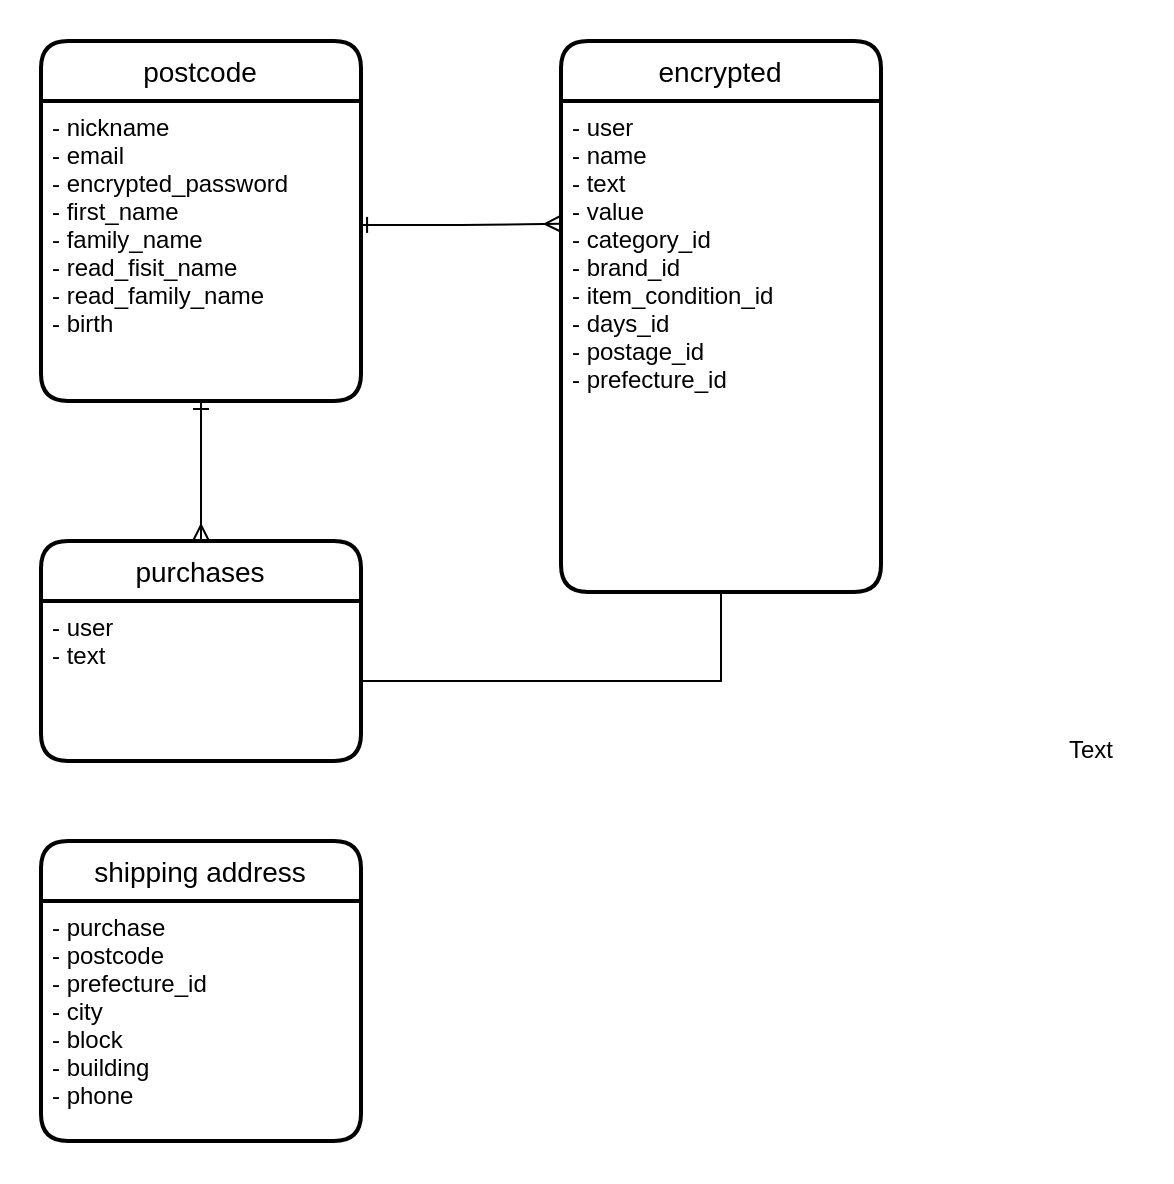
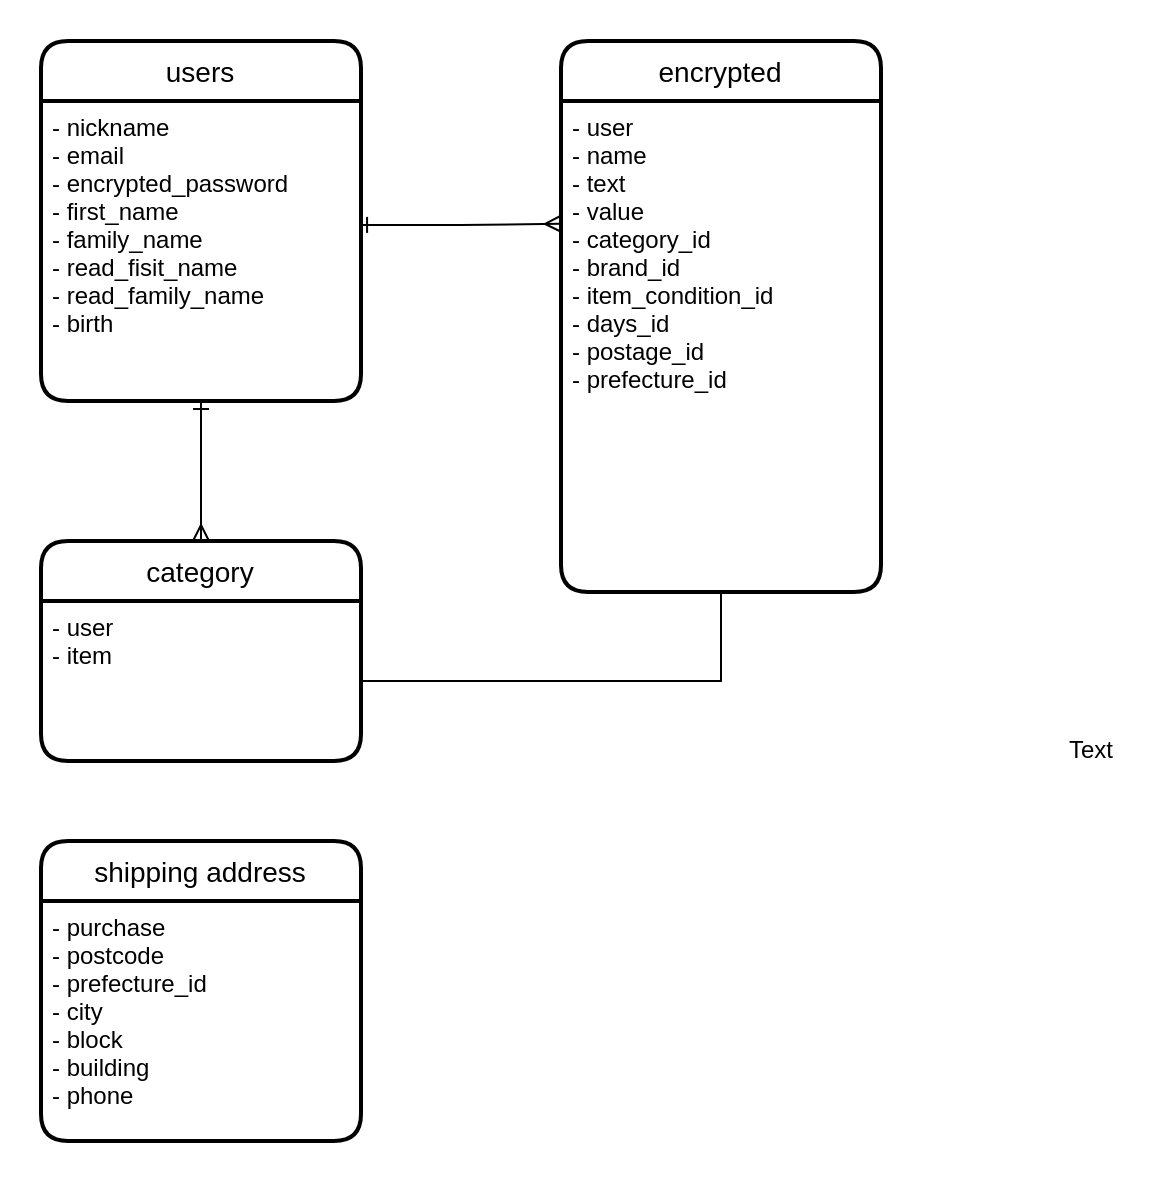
  <mxCell id="0" />
  <mxCell id="1" parent="0" />
  <mxCell id="2" value="encrypted" style="swimlane;childLayout=stackLayout;horizontal=1;startSize=30;horizontalStack=0;rounded=1;fontSize=14;fontStyle=0;strokeWidth=2;resizeParent=0;resizeLast=1;shadow=0;dashed=0;align=center;fillColor=none;" parent="1" vertex="1"><mxGeometry x="280" y="20" width="160" height="275.5" as="geometry" /></mxCell>
  <mxCell id="3" style="edgeStyle=orthogonalEdgeStyle;rounded=0;orthogonalLoop=1;jettySize=auto;html=1;exitX=0.5;exitY=1;exitDx=0;exitDy=0;" parent="2" source="4" target="4" edge="1"><mxGeometry relative="1" as="geometry" /></mxCell>
  <mxCell id="4" value="- user&#10;- name&#10;- text&#10;- value&#10;- category_id&#10;- brand_id&#10;- item_condition_id&#10;- days_id&#10;- postage_id&#10;- prefecture_id" style="align=left;strokeColor=none;fillColor=none;spacingLeft=4;fontSize=12;verticalAlign=top;resizable=0;rotatable=0;part=1;" parent="2" vertex="1"><mxGeometry y="30" width="160" height="245.5" as="geometry" /></mxCell>
- <mxCell id="5" value="postcode" style="swimlane;childLayout=stackLayout;horizontal=1;startSize=30;horizontalStack=0;rounded=1;fontSize=14;fontStyle=0;strokeWidth=2;resizeParent=0;resizeLast=1;shadow=0;dashed=0;align=center;fillColor=none;" parent="1" vertex="1"><mxGeometry x="20" y="20" width="160" height="180" as="geometry" /></mxCell>
+ <mxCell id="5" value="users" style="swimlane;childLayout=stackLayout;horizontal=1;startSize=30;horizontalStack=0;rounded=1;fontSize=14;fontStyle=0;strokeWidth=2;resizeParent=0;resizeLast=1;shadow=0;dashed=0;align=center;fillColor=none;" parent="1" vertex="1"><mxGeometry x="20" y="20" width="160" height="180" as="geometry" /></mxCell>
  <mxCell id="6" value="- nickname&#10;- email&#10;- encrypted_password&#10;- first_name&#10;- family_name&#10;- read_fisit_name&#10;- read_family_name&#10;- birth" style="align=left;strokeColor=none;fillColor=none;spacingLeft=4;fontSize=12;verticalAlign=top;resizable=0;rotatable=0;part=1;" parent="5" vertex="1"><mxGeometry y="30" width="160" height="150" as="geometry" /></mxCell>
  <mxCell id="7" value="shipping address" style="swimlane;childLayout=stackLayout;horizontal=1;startSize=30;horizontalStack=0;rounded=1;fontSize=14;fontStyle=0;strokeWidth=2;resizeParent=0;resizeLast=1;shadow=0;dashed=0;align=center;fillColor=none;" parent="1" vertex="1"><mxGeometry x="20" y="420" width="160" height="150" as="geometry" /></mxCell>
  <mxCell id="8" value="- purchase&#10;- postcode&#10;- prefecture_id&#10;- city&#10;- block&#10;- building&#10;- phone&#10;&#10;" style="align=left;strokeColor=none;fillColor=none;spacingLeft=4;fontSize=12;verticalAlign=top;resizable=0;rotatable=0;part=1;" parent="7" vertex="1"><mxGeometry y="30" width="160" height="120" as="geometry" /></mxCell>
  <mxCell id="9" style="edgeStyle=orthogonalEdgeStyle;rounded=0;orthogonalLoop=1;jettySize=auto;html=1;exitX=0.5;exitY=1;exitDx=0;exitDy=0;" parent="7" source="8" target="8" edge="1"><mxGeometry relative="1" as="geometry" /></mxCell>
- <mxCell id="10" value="purchases" style="swimlane;childLayout=stackLayout;horizontal=1;startSize=30;horizontalStack=0;rounded=1;fontSize=14;fontStyle=0;strokeWidth=2;resizeParent=0;resizeLast=1;shadow=0;dashed=0;align=center;" parent="1" vertex="1"><mxGeometry x="20" y="270" width="160" height="110" as="geometry" /></mxCell>
- <mxCell id="11" value="- user&#10;- text" style="align=left;strokeColor=none;fillColor=none;spacingLeft=4;fontSize=12;verticalAlign=top;resizable=0;rotatable=0;part=1;" parent="10" vertex="1"><mxGeometry y="30" width="160" height="80" as="geometry" /></mxCell>
+ <mxCell id="10" value="category" style="swimlane;childLayout=stackLayout;horizontal=1;startSize=30;horizontalStack=0;rounded=1;fontSize=14;fontStyle=0;strokeWidth=2;resizeParent=0;resizeLast=1;shadow=0;dashed=0;align=center;" parent="1" vertex="1"><mxGeometry x="20" y="270" width="160" height="110" as="geometry" /></mxCell>
+ <mxCell id="11" value="- user&#10;- item" style="align=left;strokeColor=none;fillColor=none;spacingLeft=4;fontSize=12;verticalAlign=top;resizable=0;rotatable=0;part=1;" parent="10" vertex="1"><mxGeometry y="30" width="160" height="80" as="geometry" /></mxCell>
  <mxCell id="12" style="edgeStyle=orthogonalEdgeStyle;rounded=0;orthogonalLoop=1;jettySize=auto;html=1;exitX=0.5;exitY=1;exitDx=0;exitDy=0;entryX=1;entryY=0.5;entryDx=0;entryDy=0;startArrow=none;startFill=0;endArrow=none;endFill=0;" parent="1" source="4" target="11" edge="1"><mxGeometry relative="1" as="geometry"><Array as="points"><mxPoint x="360" y="340" /></Array></mxGeometry></mxCell>
  <mxCell id="13" style="edgeStyle=orthogonalEdgeStyle;rounded=0;orthogonalLoop=1;jettySize=auto;html=1;exitX=0.994;exitY=0.413;exitDx=0;exitDy=0;entryX=0;entryY=0.25;entryDx=0;entryDy=0;exitPerimeter=0;endArrow=ERmany;endFill=0;startArrow=ERone;startFill=0;" parent="1" source="6" target="4" edge="1"><mxGeometry relative="1" as="geometry" /></mxCell>
  <mxCell id="14" style="edgeStyle=orthogonalEdgeStyle;rounded=0;orthogonalLoop=1;jettySize=auto;html=1;exitX=0.5;exitY=1;exitDx=0;exitDy=0;entryX=0.5;entryY=0;entryDx=0;entryDy=0;endArrow=ERmany;endFill=0;startArrow=ERone;startFill=0;" parent="1" source="6" target="10" edge="1"><mxGeometry relative="1" as="geometry"><mxPoint x="189.04" y="121.95" as="sourcePoint" /><mxPoint x="290" y="121.375" as="targetPoint" /></mxGeometry></mxCell>
  <mxCell id="15" value="Text" style="text;html=1;align=center;verticalAlign=middle;resizable=0;points=[];autosize=1;strokeColor=none;" vertex="1" parent="1"><mxGeometry x="525" y="365" width="40" height="20" as="geometry" /></mxCell>
